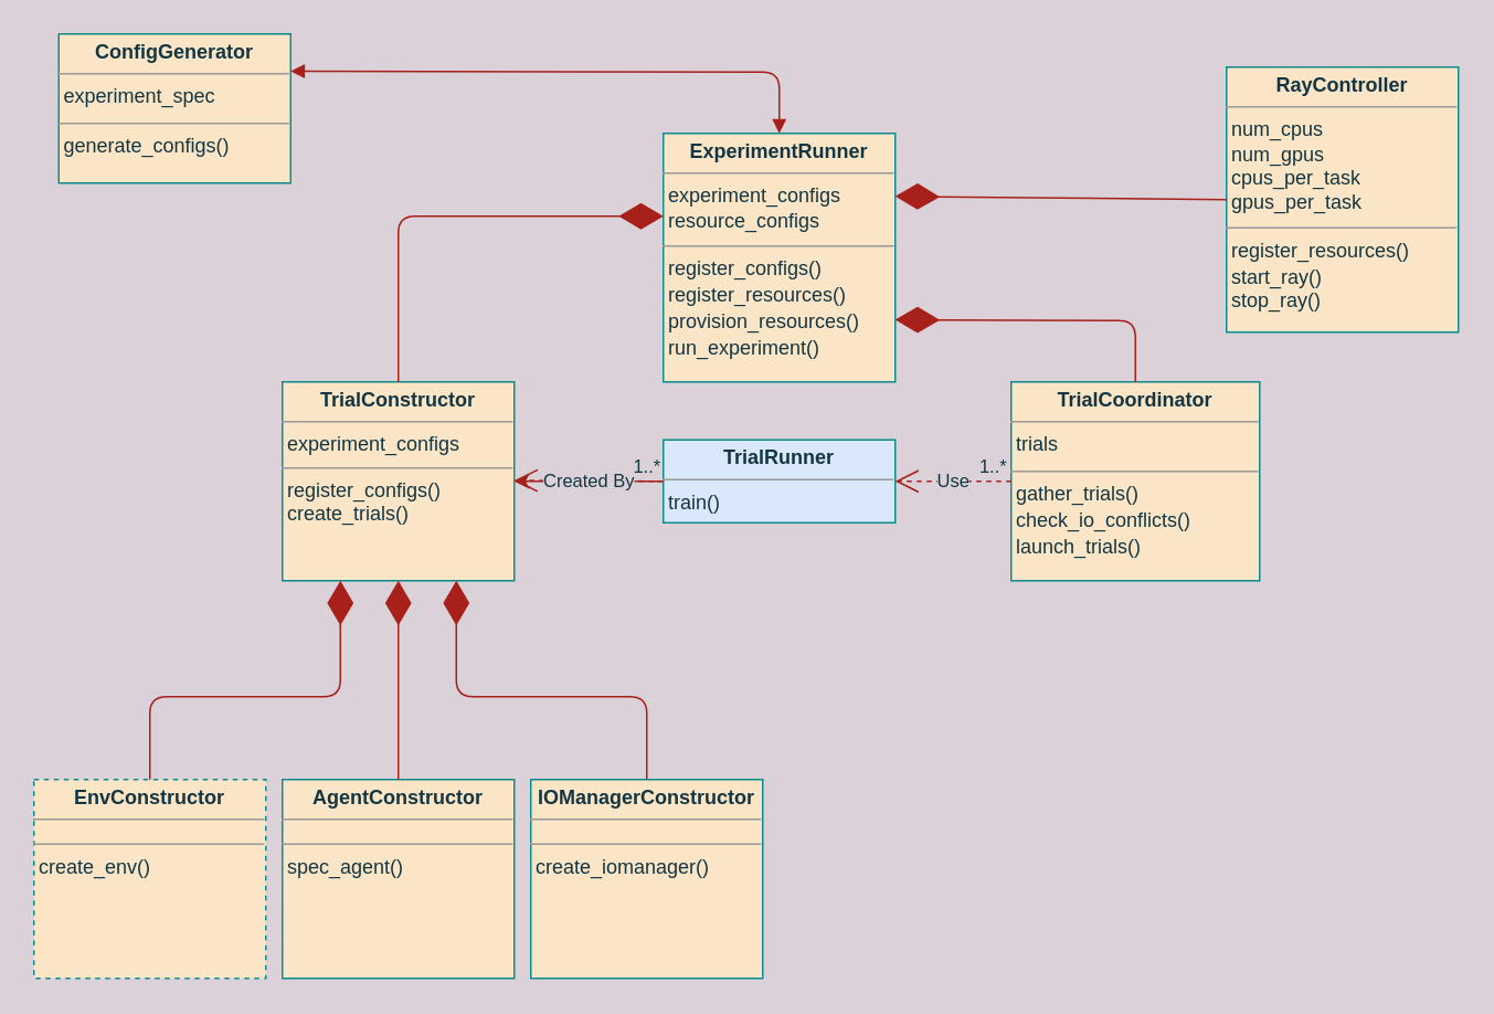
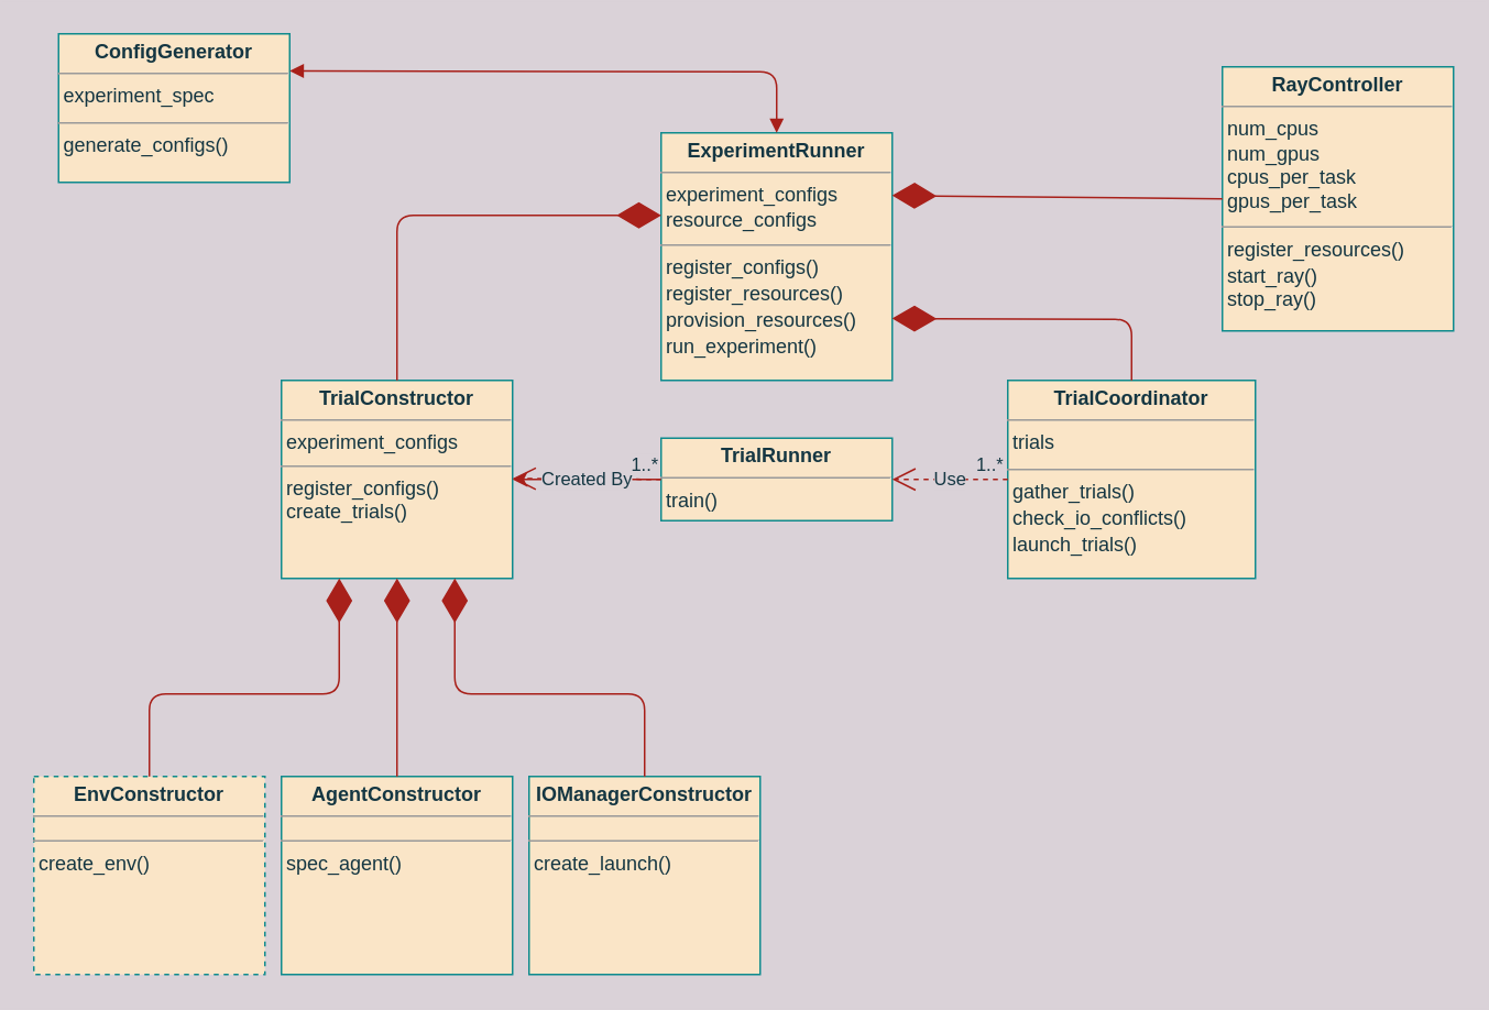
  <mxCell id="0" />
  <mxCell id="1" parent="0" />
  <mxCell id="2" value="&lt;p style=&quot;margin: 0px ; margin-top: 4px ; text-align: center&quot;&gt;&lt;b&gt;ExperimentRunner&lt;/b&gt;&lt;/p&gt;&lt;hr size=&quot;1&quot;&gt;&amp;nbsp;experiment_configs&lt;br&gt;&amp;nbsp;resource_configs&lt;br&gt;&lt;div style=&quot;height: 2px&quot;&gt;&lt;/div&gt;&lt;hr size=&quot;1&quot;&gt;&lt;div style=&quot;height: 2px&quot;&gt;&amp;nbsp;register_configs()&lt;/div&gt;&lt;div style=&quot;height: 2px&quot;&gt;&lt;br&gt;&lt;/div&gt;&lt;div style=&quot;height: 2px&quot;&gt;&lt;br&gt;&lt;/div&gt;&lt;div style=&quot;height: 2px&quot;&gt;&lt;br&gt;&lt;/div&gt;&lt;div style=&quot;height: 2px&quot;&gt;&lt;br&gt;&lt;/div&gt;&lt;div style=&quot;height: 2px&quot;&gt;&lt;br&gt;&lt;/div&gt;&lt;div style=&quot;height: 2px&quot;&gt;&lt;br&gt;&lt;/div&gt;&lt;div style=&quot;height: 2px&quot;&gt;&lt;br&gt;&lt;/div&gt;&lt;div style=&quot;height: 2px&quot;&gt;&amp;nbsp;register_resources()&lt;/div&gt;&lt;div style=&quot;height: 2px&quot;&gt;&lt;br&gt;&lt;/div&gt;&lt;div style=&quot;height: 2px&quot;&gt;&lt;br&gt;&lt;/div&gt;&lt;div style=&quot;height: 2px&quot;&gt;&lt;br&gt;&lt;/div&gt;&lt;div style=&quot;height: 2px&quot;&gt;&lt;br&gt;&lt;/div&gt;&lt;div style=&quot;height: 2px&quot;&gt;&lt;br&gt;&lt;/div&gt;&lt;div style=&quot;height: 2px&quot;&gt;&lt;br&gt;&lt;/div&gt;&lt;div style=&quot;height: 2px&quot;&gt;&lt;br&gt;&lt;/div&gt;&lt;div style=&quot;height: 2px&quot;&gt;&amp;nbsp;provision_resources()&lt;/div&gt;&lt;div style=&quot;height: 2px&quot;&gt;&lt;br&gt;&lt;/div&gt;&lt;div style=&quot;height: 2px&quot;&gt;&lt;br&gt;&lt;/div&gt;&lt;div style=&quot;height: 2px&quot;&gt;&lt;br&gt;&lt;/div&gt;&lt;div style=&quot;height: 2px&quot;&gt;&lt;br&gt;&lt;/div&gt;&lt;div style=&quot;height: 2px&quot;&gt;&lt;br&gt;&lt;/div&gt;&lt;div style=&quot;height: 2px&quot;&gt;&amp;nbsp;&lt;/div&gt;&lt;div style=&quot;height: 2px&quot;&gt;&amp;nbsp;&lt;/div&gt;&lt;div style=&quot;height: 2px&quot;&gt;&amp;nbsp;run_experiment()&lt;/div&gt;" style="verticalAlign=top;align=left;overflow=fill;fontSize=12;fontFamily=Helvetica;html=1;fillColor=#FAE5C7;strokeColor=#0F8B8D;fontColor=#143642;" parent="1" vertex="1"><mxGeometry x="400" y="80" width="140" height="150" as="geometry" /></mxCell>
  <mxCell id="3" value="&lt;p style=&quot;margin: 0px ; margin-top: 4px ; text-align: center&quot;&gt;&lt;b&gt;TrialCoordinator&lt;/b&gt;&lt;/p&gt;&lt;hr size=&quot;1&quot;&gt;&amp;nbsp;trials&lt;br&gt;&lt;div style=&quot;height: 2px&quot;&gt;&lt;/div&gt;&lt;hr size=&quot;1&quot;&gt;&amp;nbsp;gather_trials()&lt;div style=&quot;height: 2px&quot;&gt;&amp;nbsp;&lt;/div&gt;&lt;div style=&quot;height: 2px&quot;&gt;&amp;nbsp;check_io_conflicts()&lt;/div&gt;&lt;div style=&quot;height: 2px&quot;&gt;&lt;br&gt;&lt;/div&gt;&lt;div style=&quot;height: 2px&quot;&gt;&lt;br&gt;&lt;/div&gt;&lt;div style=&quot;height: 2px&quot;&gt;&lt;br&gt;&lt;/div&gt;&lt;div style=&quot;height: 2px&quot;&gt;&lt;br&gt;&lt;/div&gt;&lt;div style=&quot;height: 2px&quot;&gt;&lt;br&gt;&lt;/div&gt;&lt;div style=&quot;height: 2px&quot;&gt;&lt;br&gt;&lt;/div&gt;&lt;div style=&quot;height: 2px&quot;&gt;&amp;nbsp;&lt;/div&gt;&lt;div style=&quot;height: 2px&quot;&gt;&amp;nbsp;launch_trials()&lt;/div&gt;" style="verticalAlign=top;align=left;overflow=fill;fontSize=12;fontFamily=Helvetica;html=1;fillColor=#FAE5C7;strokeColor=#0F8B8D;fontColor=#143642;" parent="1" vertex="1"><mxGeometry x="610" y="230" width="150" height="120" as="geometry" /></mxCell>
  <mxCell id="4" value="&lt;p style=&quot;margin: 0px ; margin-top: 4px ; text-align: center&quot;&gt;&lt;b&gt;TrialConstructor&lt;/b&gt;&lt;/p&gt;&lt;hr size=&quot;1&quot;&gt;&amp;nbsp;experiment_configs&lt;br&gt;&lt;hr size=&quot;1&quot;&gt;&amp;nbsp;register_configs()&lt;br&gt;&lt;span&gt;&amp;nbsp;create_trials()&lt;/span&gt;" style="verticalAlign=top;align=left;overflow=fill;fontSize=12;fontFamily=Helvetica;html=1;fillColor=#FAE5C7;strokeColor=#0F8B8D;fontColor=#143642;" parent="1" vertex="1"><mxGeometry x="170" y="230" width="140" height="120" as="geometry" /></mxCell>
  <mxCell id="5" value="&lt;p style=&quot;margin: 0px ; margin-top: 4px ; text-align: center&quot;&gt;&lt;b&gt;RayController&lt;/b&gt;&lt;/p&gt;&lt;hr size=&quot;1&quot;&gt;&amp;nbsp;num_cpus&lt;br&gt;&amp;nbsp;num_gpus&lt;br&gt;&amp;nbsp;cpus_per_task&lt;br&gt;&amp;nbsp;gpus_per_task&lt;br&gt;&lt;div style=&quot;height: 2px&quot;&gt;&lt;/div&gt;&lt;hr size=&quot;1&quot;&gt;&amp;nbsp;register_resources()&lt;br&gt;&lt;div style=&quot;height: 2px&quot;&gt;&lt;br&gt;&lt;/div&gt;&lt;div style=&quot;height: 2px&quot;&gt;&amp;nbsp;start_ray()&lt;/div&gt;&lt;div style=&quot;height: 2px&quot;&gt;&lt;br&gt;&lt;/div&gt;&lt;div style=&quot;height: 2px&quot;&gt;&lt;br&gt;&lt;/div&gt;&lt;div style=&quot;height: 2px&quot;&gt;&lt;br&gt;&lt;/div&gt;&lt;div style=&quot;height: 2px&quot;&gt;&lt;br&gt;&lt;/div&gt;&lt;div style=&quot;height: 2px&quot;&gt;&lt;br&gt;&lt;/div&gt;&lt;div style=&quot;height: 2px&quot;&gt;&lt;br&gt;&lt;/div&gt;&lt;div style=&quot;height: 2px&quot;&gt;&amp;nbsp;stop_ray()&lt;/div&gt;" style="verticalAlign=top;align=left;overflow=fill;fontSize=12;fontFamily=Helvetica;html=1;fillColor=#FAE5C7;strokeColor=#0F8B8D;fontColor=#143642;" parent="1" vertex="1"><mxGeometry x="740" y="40" width="140" height="160" as="geometry" /></mxCell>
  <mxCell id="6" value="&lt;p style=&quot;margin: 0px ; margin-top: 4px ; text-align: center&quot;&gt;&lt;b&gt;EnvConstructor&lt;/b&gt;&lt;/p&gt;&lt;hr size=&quot;1&quot;&gt;&lt;div style=&quot;height: 2px&quot;&gt;&lt;/div&gt;&lt;hr size=&quot;1&quot;&gt;&lt;div style=&quot;height: 2px&quot;&gt;&amp;nbsp;create_env()&lt;/div&gt;" style="verticalAlign=top;align=left;overflow=fill;fontSize=12;fontFamily=Helvetica;html=1;fillColor=#FAE5C7;strokeColor=#0F8B8D;fontColor=#143642;dashed=1;" parent="1" vertex="1"><mxGeometry x="20" y="470" width="140" height="120" as="geometry" /></mxCell>
  <mxCell id="7" value="&lt;p style=&quot;margin: 0px ; margin-top: 4px ; text-align: center&quot;&gt;&lt;b&gt;AgentConstructor&lt;/b&gt;&lt;/p&gt;&lt;hr size=&quot;1&quot;&gt;&lt;div style=&quot;height: 2px&quot;&gt;&lt;/div&gt;&lt;hr size=&quot;1&quot;&gt;&lt;div style=&quot;height: 2px&quot;&gt;&amp;nbsp;spec_agent()&lt;/div&gt;" style="verticalAlign=top;align=left;overflow=fill;fontSize=12;fontFamily=Helvetica;html=1;fillColor=#FAE5C7;strokeColor=#0F8B8D;fontColor=#143642;" parent="1" vertex="1"><mxGeometry x="170" y="470" width="140" height="120" as="geometry" /></mxCell>
- <mxCell id="8" value="&lt;p style=&quot;margin: 0px ; margin-top: 4px ; text-align: center&quot;&gt;&lt;b&gt;IOManagerConstructor&lt;/b&gt;&lt;/p&gt;&lt;hr size=&quot;1&quot;&gt;&lt;div style=&quot;height: 2px&quot;&gt;&lt;/div&gt;&lt;hr size=&quot;1&quot;&gt;&lt;div style=&quot;height: 2px&quot;&gt;&amp;nbsp;create_iomanager()&lt;/div&gt;" style="verticalAlign=top;align=left;overflow=fill;fontSize=12;fontFamily=Helvetica;html=1;fillColor=#FAE5C7;strokeColor=#0F8B8D;fontColor=#143642;" parent="1" vertex="1"><mxGeometry x="320" y="470" width="140" height="120" as="geometry" /></mxCell>
+ <mxCell id="8" value="&lt;p style=&quot;margin: 0px ; margin-top: 4px ; text-align: center&quot;&gt;&lt;b&gt;IOManagerConstructor&lt;/b&gt;&lt;/p&gt;&lt;hr size=&quot;1&quot;&gt;&lt;div style=&quot;height: 2px&quot;&gt;&lt;/div&gt;&lt;hr size=&quot;1&quot;&gt;&lt;div style=&quot;height: 2px&quot;&gt;&amp;nbsp;create_launch()&lt;/div&gt;" style="verticalAlign=top;align=left;overflow=fill;fontSize=12;fontFamily=Helvetica;html=1;fillColor=#FAE5C7;strokeColor=#0F8B8D;fontColor=#143642;" parent="1" vertex="1"><mxGeometry x="320" y="470" width="140" height="120" as="geometry" /></mxCell>
  <mxCell id="9" value="&lt;p style=&quot;margin: 0px ; margin-top: 4px ; text-align: center&quot;&gt;&lt;b&gt;ConfigGenerator&lt;/b&gt;&lt;/p&gt;&lt;hr size=&quot;1&quot;&gt;&amp;nbsp;experiment_spec&lt;div style=&quot;height: 2px&quot;&gt;&lt;/div&gt;&lt;hr size=&quot;1&quot;&gt;&lt;div style=&quot;height: 2px&quot;&gt;&amp;nbsp;generate_configs()&lt;/div&gt;" style="verticalAlign=top;align=left;overflow=fill;fontSize=12;fontFamily=Helvetica;html=1;fillColor=#FAE5C7;strokeColor=#0F8B8D;fontColor=#143642;" parent="1" vertex="1"><mxGeometry x="35" y="20" width="140" height="90" as="geometry" /></mxCell>
  <mxCell id="10" value="" style="endArrow=diamondThin;endFill=1;endSize=24;html=1;exitX=0.5;exitY=0;exitDx=0;exitDy=0;labelBackgroundColor=#DAD2D8;strokeColor=#A8201A;fontColor=#143642;" parent="1" source="4" edge="1"><mxGeometry width="160" relative="1" as="geometry"><mxPoint x="250" y="129.5" as="sourcePoint" /><mxPoint x="400" y="130" as="targetPoint" /><Array as="points"><mxPoint x="240" y="130" /></Array></mxGeometry></mxCell>
  <mxCell id="11" value="" style="endArrow=diamondThin;endFill=1;endSize=24;html=1;exitX=0.5;exitY=0;exitDx=0;exitDy=0;labelBackgroundColor=#DAD2D8;strokeColor=#A8201A;fontColor=#143642;entryX=1;entryY=0.75;entryDx=0;entryDy=0;movable=0;resizable=0;rotatable=0;deletable=0;editable=0;connectable=0;" parent="1" source="3" target="2" edge="1"><mxGeometry width="160" relative="1" as="geometry"><mxPoint x="460" y="19.5" as="sourcePoint" /><mxPoint x="601" y="20" as="targetPoint" /><Array as="points"><mxPoint x="685" y="193" /></Array></mxGeometry></mxCell>
  <mxCell id="12" value="" style="endArrow=diamondThin;endFill=1;endSize=24;html=1;exitX=0.5;exitY=0;exitDx=0;exitDy=0;entryX=0.75;entryY=1;entryDx=0;entryDy=0;labelBackgroundColor=#DAD2D8;strokeColor=#A8201A;fontColor=#143642;" parent="1" source="8" target="4" edge="1"><mxGeometry width="160" relative="1" as="geometry"><mxPoint x="360" y="270" as="sourcePoint" /><mxPoint x="520" y="270" as="targetPoint" /><Array as="points"><mxPoint x="390" y="420" /><mxPoint x="275" y="420" /></Array></mxGeometry></mxCell>
  <mxCell id="13" value="" style="endArrow=diamondThin;endFill=1;endSize=24;html=1;exitX=0.5;exitY=0;exitDx=0;exitDy=0;entryX=0.5;entryY=1;entryDx=0;entryDy=0;labelBackgroundColor=#DAD2D8;strokeColor=#A8201A;fontColor=#143642;" parent="1" source="7" target="4" edge="1"><mxGeometry width="160" relative="1" as="geometry"><mxPoint x="90" y="320" as="sourcePoint" /><mxPoint x="250" y="320" as="targetPoint" /></mxGeometry></mxCell>
  <mxCell id="14" value="" style="endArrow=diamondThin;endFill=1;endSize=24;html=1;exitX=0.5;exitY=0;exitDx=0;exitDy=0;entryX=0.25;entryY=1;entryDx=0;entryDy=0;labelBackgroundColor=#DAD2D8;strokeColor=#A8201A;fontColor=#143642;" parent="1" source="6" target="4" edge="1"><mxGeometry width="160" relative="1" as="geometry"><mxPoint x="10" y="279.5" as="sourcePoint" /><mxPoint x="170" y="279.5" as="targetPoint" /><Array as="points"><mxPoint x="90" y="420" /><mxPoint x="205" y="420" /></Array></mxGeometry></mxCell>
  <mxCell id="15" value="" style="endArrow=diamondThin;endFill=1;endSize=24;html=1;labelBackgroundColor=#DAD2D8;strokeColor=#A8201A;fontColor=#143642;exitX=0;exitY=0.5;exitDx=0;exitDy=0;" parent="1" source="5" edge="1"><mxGeometry width="160" relative="1" as="geometry"><mxPoint x="400" y="230" as="sourcePoint" /><mxPoint x="540" y="118" as="targetPoint" /></mxGeometry></mxCell>
  <mxCell id="16" value="" style="endArrow=block;startArrow=block;endFill=1;startFill=1;html=1;entryX=0.5;entryY=0;entryDx=0;entryDy=0;labelBackgroundColor=#DAD2D8;strokeColor=#A8201A;fontColor=#143642;exitX=1;exitY=0.25;exitDx=0;exitDy=0;" parent="1" target="2" edge="1" source="9"><mxGeometry width="160" relative="1" as="geometry"><mxPoint x="200" y="71" as="sourcePoint" /><mxPoint x="480" y="230" as="targetPoint" /><Array as="points"><mxPoint x="470" y="43" /></Array></mxGeometry></mxCell>
  <mxCell id="17" value="" style="edgeStyle=orthogonalEdgeStyle;rounded=0;orthogonalLoop=1;jettySize=auto;html=1;labelBackgroundColor=#DAD2D8;strokeColor=#A8201A;fontColor=#143642;" edge="1" parent="1" source="18" target="4"><mxGeometry relative="1" as="geometry" /></mxCell>
- <mxCell id="18" value="&lt;p style=&quot;margin: 0px ; margin-top: 4px ; text-align: center&quot;&gt;&lt;b&gt;TrialRunner&lt;/b&gt;&lt;/p&gt;&lt;hr size=&quot;1&quot;&gt;&lt;div style=&quot;height: 2px&quot;&gt;&amp;nbsp;train()&lt;/div&gt;" style="verticalAlign=top;align=left;overflow=fill;fontSize=12;fontFamily=Helvetica;html=1;fillColor=#dae8fc;strokeColor=#0F8B8D;fontColor=#143642;" parent="1" vertex="1"><mxGeometry x="400" y="265" width="140" height="50" as="geometry" /></mxCell>
+ <mxCell id="18" value="&lt;p style=&quot;margin: 0px ; margin-top: 4px ; text-align: center&quot;&gt;&lt;b&gt;TrialRunner&lt;/b&gt;&lt;/p&gt;&lt;hr size=&quot;1&quot;&gt;&lt;div style=&quot;height: 2px&quot;&gt;&amp;nbsp;train()&lt;/div&gt;" style="verticalAlign=top;align=left;overflow=fill;fontSize=12;fontFamily=Helvetica;html=1;fillColor=#FAE5C7;strokeColor=#0F8B8D;fontColor=#143642;" parent="1" vertex="1"><mxGeometry x="400" y="265" width="140" height="50" as="geometry" /></mxCell>
  <mxCell id="19" style="edgeStyle=orthogonalEdgeStyle;rounded=0;orthogonalLoop=1;jettySize=auto;html=1;exitX=0.5;exitY=1;exitDx=0;exitDy=0;labelBackgroundColor=#DAD2D8;strokeColor=#A8201A;fontColor=#143642;" parent="1" source="4" target="4" edge="1"><mxGeometry relative="1" as="geometry" /></mxCell>
  <mxCell id="20" value="Use" style="endArrow=open;endSize=12;dashed=1;html=1;exitX=0;exitY=0.5;exitDx=0;exitDy=0;entryX=1;entryY=0.5;entryDx=0;entryDy=0;labelBackgroundColor=#DAD2D8;strokeColor=#A8201A;fontColor=#143642;" parent="1" source="3" target="18" edge="1"><mxGeometry width="160" relative="1" as="geometry"><mxPoint x="320" y="230" as="sourcePoint" /><mxPoint x="480" y="230" as="targetPoint" /></mxGeometry></mxCell>
  <mxCell id="21" value="1..*" style="edgeLabel;html=1;align=center;verticalAlign=middle;resizable=0;points=[];labelBackgroundColor=#DAD2D8;fontColor=#143642;" parent="20" vertex="1" connectable="0"><mxGeometry x="-0.657" y="-1" relative="1" as="geometry"><mxPoint y="-9" as="offset" /></mxGeometry></mxCell>
  <mxCell id="22" value="Created By" style="endArrow=open;endSize=12;dashed=1;html=1;exitX=0;exitY=0.5;exitDx=0;exitDy=0;entryX=1;entryY=0.5;entryDx=0;entryDy=0;labelBackgroundColor=#DAD2D8;strokeColor=#A8201A;fontColor=#143642;" parent="1" source="18" edge="1"><mxGeometry width="160" relative="1" as="geometry"><mxPoint x="380" y="289.5" as="sourcePoint" /><mxPoint x="310" y="289.5" as="targetPoint" /></mxGeometry></mxCell>
  <mxCell id="23" value="1..*" style="edgeLabel;html=1;align=center;verticalAlign=middle;resizable=0;points=[];labelBackgroundColor=#DAD2D8;fontColor=#143642;" vertex="1" connectable="0" parent="22"><mxGeometry x="-0.733" y="-1" relative="1" as="geometry"><mxPoint x="1.99" y="-8.93" as="offset" /></mxGeometry></mxCell>
